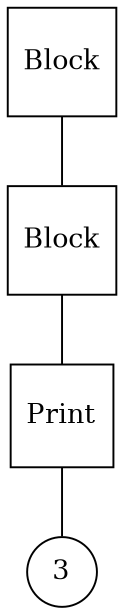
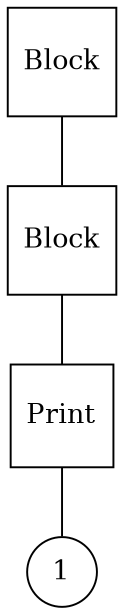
  graph {
    node [shape=square]
    n1 [label=Block]
    n2 [label=Block]
    n3 [label=Print]
-   n4 [label=3 shape=circle]
+   n4 [label=1 shape=circle]
    n1 -- n2
    n2 -- n3
    n3 -- n4
  }
